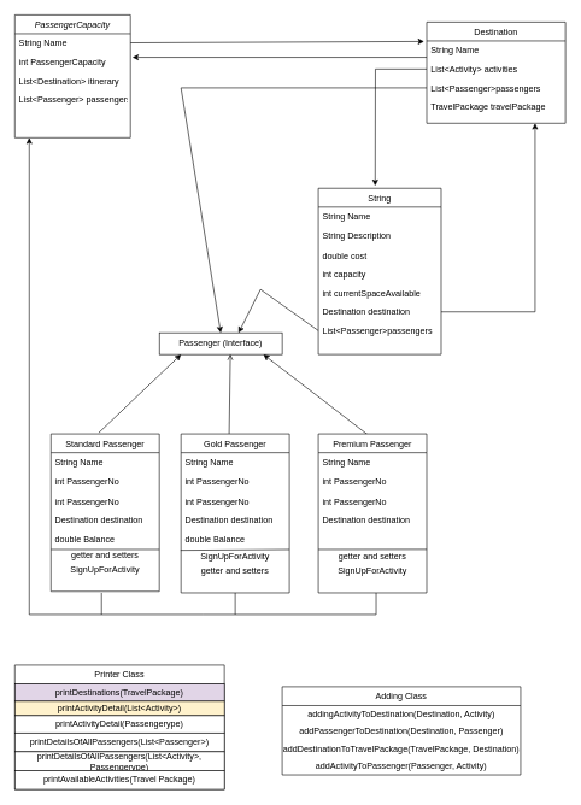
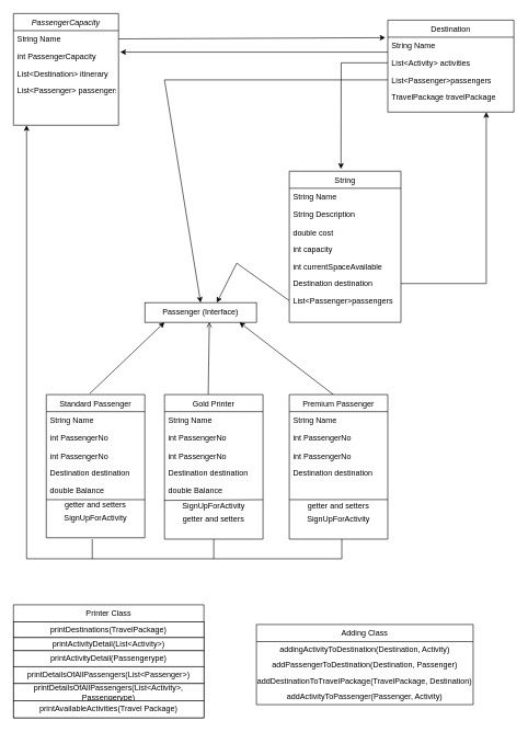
  <mxCell id="0" />
  <mxCell id="1" parent="0" />
  <mxCell id="2" value="PassengerCapacity" style="swimlane;fontStyle=2;align=center;verticalAlign=top;childLayout=stackLayout;horizontal=1;startSize=26;horizontalStack=0;resizeParent=1;resizeLast=0;collapsible=1;marginBottom=0;rounded=0;shadow=0;strokeWidth=1;" parent="1" vertex="1"><mxGeometry x="20" y="20" width="160" height="170" as="geometry"><mxRectangle x="230" y="140" width="160" height="26" as="alternateBounds" /></mxGeometry></mxCell>
  <mxCell id="3" value="String Name" style="text;align=left;verticalAlign=top;spacingLeft=4;spacingRight=4;overflow=hidden;rotatable=0;points=[[0,0.5],[1,0.5]];portConstraint=eastwest;" parent="2" vertex="1"><mxGeometry y="26" width="160" height="26" as="geometry" /></mxCell>
  <mxCell id="4" value="int PassengerCapacity" style="text;align=left;verticalAlign=top;spacingLeft=4;spacingRight=4;overflow=hidden;rotatable=0;points=[[0,0.5],[1,0.5]];portConstraint=eastwest;rounded=0;shadow=0;html=0;" parent="2" vertex="1"><mxGeometry y="52" width="160" height="26" as="geometry" /></mxCell>
  <mxCell id="5" value="List&lt;Destination&gt; itinerary" style="text;align=left;verticalAlign=top;spacingLeft=4;spacingRight=4;overflow=hidden;rotatable=0;points=[[0,0.5],[1,0.5]];portConstraint=eastwest;rounded=0;shadow=0;html=0;" parent="2" vertex="1"><mxGeometry y="78" width="160" height="26" as="geometry" /></mxCell>
  <mxCell id="6" value="List&lt;Passenger&gt; passengers" style="text;align=left;verticalAlign=top;spacingLeft=4;spacingRight=4;overflow=hidden;rotatable=0;points=[[0,0.5],[1,0.5]];portConstraint=eastwest;" parent="2" vertex="1"><mxGeometry y="104" width="160" height="30" as="geometry" /></mxCell>
  <mxCell id="7" value="Printer Class" style="swimlane;fontStyle=0;align=center;verticalAlign=top;childLayout=stackLayout;horizontal=1;startSize=26;horizontalStack=0;resizeParent=1;resizeLast=0;collapsible=1;marginBottom=0;rounded=0;shadow=0;strokeWidth=1;" parent="1" vertex="1"><mxGeometry x="20" y="920" width="290" height="172" as="geometry"><mxRectangle x="130" y="380" width="160" height="26" as="alternateBounds" /></mxGeometry></mxCell>
- <mxCell id="8" value="printDestinations(TravelPackage)" style="rounded=0;whiteSpace=wrap;html=1;fillColor=#e1d5e7;" vertex="1" parent="7"><mxGeometry y="26" width="290" height="24" as="geometry" /></mxCell>
- <mxCell id="9" value="printActivityDetail(List&amp;lt;Activity&amp;gt;)" style="rounded=0;whiteSpace=wrap;html=1;fillColor=#fff2cc;" vertex="1" parent="7"><mxGeometry y="50" width="290" height="20" as="geometry" /></mxCell>
+ <mxCell id="8" value="printDestinations(TravelPackage)" style="rounded=0;whiteSpace=wrap;html=1;" vertex="1" parent="7"><mxGeometry y="26" width="290" height="24" as="geometry" /></mxCell>
+ <mxCell id="9" value="printActivityDetail(List&amp;lt;Activity&amp;gt;)" style="rounded=0;whiteSpace=wrap;html=1;" vertex="1" parent="7"><mxGeometry y="50" width="290" height="20" as="geometry" /></mxCell>
  <mxCell id="10" value="printActivityDetail(Passengerype)" style="rounded=0;whiteSpace=wrap;html=1;" vertex="1" parent="7"><mxGeometry y="70" width="290" height="24" as="geometry" /></mxCell>
  <mxCell id="11" value="printDetailsOfAllPassengers(List&amp;lt;Passenger&amp;gt;)" style="rounded=0;whiteSpace=wrap;html=1;" vertex="1" parent="7"><mxGeometry y="94" width="290" height="26" as="geometry" /></mxCell>
  <mxCell id="12" value="printDetailsOfAllPassengers(List&amp;lt;Activity&amp;gt;, Passengerype)" style="rounded=0;whiteSpace=wrap;html=1;" vertex="1" parent="7"><mxGeometry y="120" width="290" height="26" as="geometry" /></mxCell>
  <mxCell id="13" value="printAvailableActivities(Travel Package)" style="rounded=0;whiteSpace=wrap;html=1;" vertex="1" parent="7"><mxGeometry y="146" width="290" height="26" as="geometry" /></mxCell>
  <mxCell id="14" value="Destination" style="swimlane;fontStyle=0;align=center;verticalAlign=top;childLayout=stackLayout;horizontal=1;startSize=26;horizontalStack=0;resizeParent=1;resizeLast=0;collapsible=1;marginBottom=0;rounded=0;shadow=0;strokeWidth=1;" parent="1" vertex="1"><mxGeometry x="590" y="30" width="192" height="140" as="geometry"><mxRectangle x="550" y="140" width="160" height="26" as="alternateBounds" /></mxGeometry></mxCell>
  <mxCell id="15" value="String Name" style="text;align=left;verticalAlign=top;spacingLeft=4;spacingRight=4;overflow=hidden;rotatable=0;points=[[0,0.5],[1,0.5]];portConstraint=eastwest;rounded=0;shadow=0;html=0;" parent="14" vertex="1"><mxGeometry y="26" width="192" height="26" as="geometry" /></mxCell>
  <mxCell id="16" value="List&lt;Activity&gt; activities" style="text;align=left;verticalAlign=top;spacingLeft=4;spacingRight=4;overflow=hidden;rotatable=0;points=[[0,0.5],[1,0.5]];portConstraint=eastwest;" parent="14" vertex="1"><mxGeometry y="52" width="192" height="26" as="geometry" /></mxCell>
  <mxCell id="17" value="List&lt;Passenger&gt;passengers" style="text;align=left;verticalAlign=top;spacingLeft=4;spacingRight=4;overflow=hidden;rotatable=0;points=[[0,0.5],[1,0.5]];portConstraint=eastwest;rounded=0;shadow=0;html=0;" parent="14" vertex="1"><mxGeometry y="78" width="192" height="26" as="geometry" /></mxCell>
  <mxCell id="18" value="TravelPackage travelPackage" style="text;align=left;verticalAlign=top;spacingLeft=4;spacingRight=4;overflow=hidden;rotatable=0;points=[[0,0.5],[1,0.5]];portConstraint=eastwest;rounded=0;shadow=0;html=0;" parent="14" vertex="1"><mxGeometry y="104" width="192" height="26" as="geometry" /></mxCell>
  <mxCell id="19" value="Passenger (Interface)" style="rounded=0;whiteSpace=wrap;html=1;" vertex="1" parent="1"><mxGeometry x="220" y="460" width="170" height="30" as="geometry" /></mxCell>
  <mxCell id="20" style="edgeStyle=orthogonalEdgeStyle;rounded=0;orthogonalLoop=1;jettySize=auto;html=1;exitX=0.5;exitY=1;exitDx=0;exitDy=0;" edge="1" parent="1"><mxGeometry relative="1" as="geometry"><mxPoint x="450" y="390" as="sourcePoint" /><mxPoint x="450" y="390" as="targetPoint" /></mxGeometry></mxCell>
- <mxCell id="21" value="Gold Passenger" style="swimlane;fontStyle=0;align=center;verticalAlign=top;childLayout=stackLayout;horizontal=1;startSize=26;horizontalStack=0;resizeParent=1;resizeLast=0;collapsible=1;marginBottom=0;rounded=0;shadow=0;strokeWidth=1;" vertex="1" parent="1"><mxGeometry x="250" y="600" width="150" height="220" as="geometry"><mxRectangle x="130" y="380" width="160" height="26" as="alternateBounds" /></mxGeometry></mxCell>
+ <mxCell id="21" value="Gold Printer" style="swimlane;fontStyle=0;align=center;verticalAlign=top;childLayout=stackLayout;horizontal=1;startSize=26;horizontalStack=0;resizeParent=1;resizeLast=0;collapsible=1;marginBottom=0;rounded=0;shadow=0;strokeWidth=1;" vertex="1" parent="1"><mxGeometry x="250" y="600" width="150" height="220" as="geometry"><mxRectangle x="130" y="380" width="160" height="26" as="alternateBounds" /></mxGeometry></mxCell>
  <mxCell id="22" value="String Name" style="text;align=left;verticalAlign=top;spacingLeft=4;spacingRight=4;overflow=hidden;rotatable=0;points=[[0,0.5],[1,0.5]];portConstraint=eastwest;" vertex="1" parent="21"><mxGeometry y="26" width="150" height="26" as="geometry" /></mxCell>
  <mxCell id="23" value="int PassengerNo" style="text;align=left;verticalAlign=top;spacingLeft=4;spacingRight=4;overflow=hidden;rotatable=0;points=[[0,0.5],[1,0.5]];portConstraint=eastwest;rounded=0;shadow=0;html=0;" vertex="1" parent="21"><mxGeometry y="52" width="150" height="28" as="geometry" /></mxCell>
  <mxCell id="24" value="int PassengerNo" style="text;align=left;verticalAlign=top;spacingLeft=4;spacingRight=4;overflow=hidden;rotatable=0;points=[[0,0.5],[1,0.5]];portConstraint=eastwest;rounded=0;shadow=0;html=0;" vertex="1" parent="21"><mxGeometry y="80" width="150" height="26" as="geometry" /></mxCell>
  <mxCell id="25" value="Destination destination" style="text;align=left;verticalAlign=top;spacingLeft=4;spacingRight=4;overflow=hidden;rotatable=0;points=[[0,0.5],[1,0.5]];portConstraint=eastwest;" vertex="1" parent="21"><mxGeometry y="106" width="150" height="26" as="geometry" /></mxCell>
  <mxCell id="26" value="double Balance" style="text;align=left;verticalAlign=top;spacingLeft=4;spacingRight=4;overflow=hidden;rotatable=0;points=[[0,0.5],[1,0.5]];portConstraint=eastwest;" vertex="1" parent="21"><mxGeometry y="132" width="150" height="28" as="geometry" /></mxCell>
  <mxCell id="27" value="" style="endArrow=none;html=1;rounded=0;" edge="1" parent="21" target="26"><mxGeometry width="50" height="50" relative="1" as="geometry"><mxPoint y="134" as="sourcePoint" /><mxPoint x="160.15" y="110.832" as="targetPoint" /></mxGeometry></mxCell>
  <mxCell id="28" value="" style="endArrow=none;html=1;rounded=0;entryX=0.989;entryY=0.057;entryDx=0;entryDy=0;entryPerimeter=0;exitX=-0.015;exitY=0.111;exitDx=0;exitDy=0;exitPerimeter=0;" edge="1" parent="21"><mxGeometry width="50" height="50" relative="1" as="geometry"><mxPoint x="-0.6" y="161.08" as="sourcePoint" /><mxPoint x="150.0" y="160.0" as="targetPoint" /></mxGeometry></mxCell>
  <mxCell id="29" value="SignUpForActivity" style="text;strokeColor=none;align=center;fillColor=none;html=1;verticalAlign=middle;whiteSpace=wrap;rounded=0;" vertex="1" parent="21"><mxGeometry y="160" width="150" height="20" as="geometry" /></mxCell>
  <mxCell id="30" value="getter and setters" style="text;strokeColor=none;align=center;fillColor=none;html=1;verticalAlign=middle;whiteSpace=wrap;rounded=0;" vertex="1" parent="21"><mxGeometry y="180" width="150" height="20" as="geometry" /></mxCell>
  <mxCell id="31" value="Standard Passenger" style="swimlane;fontStyle=0;align=center;verticalAlign=top;childLayout=stackLayout;horizontal=1;startSize=26;horizontalStack=0;resizeParent=1;resizeLast=0;collapsible=1;marginBottom=0;rounded=0;shadow=0;strokeWidth=1;" vertex="1" parent="1"><mxGeometry x="70" y="600" width="150" height="218" as="geometry"><mxRectangle x="130" y="380" width="160" height="26" as="alternateBounds" /></mxGeometry></mxCell>
  <mxCell id="32" value="String Name" style="text;align=left;verticalAlign=top;spacingLeft=4;spacingRight=4;overflow=hidden;rotatable=0;points=[[0,0.5],[1,0.5]];portConstraint=eastwest;" vertex="1" parent="31"><mxGeometry y="26" width="150" height="26" as="geometry" /></mxCell>
  <mxCell id="33" value="int PassengerNo" style="text;align=left;verticalAlign=top;spacingLeft=4;spacingRight=4;overflow=hidden;rotatable=0;points=[[0,0.5],[1,0.5]];portConstraint=eastwest;rounded=0;shadow=0;html=0;" vertex="1" parent="31"><mxGeometry y="52" width="150" height="28" as="geometry" /></mxCell>
  <mxCell id="34" value="int PassengerNo" style="text;align=left;verticalAlign=top;spacingLeft=4;spacingRight=4;overflow=hidden;rotatable=0;points=[[0,0.5],[1,0.5]];portConstraint=eastwest;rounded=0;shadow=0;html=0;" vertex="1" parent="31"><mxGeometry y="80" width="150" height="26" as="geometry" /></mxCell>
  <mxCell id="35" value="Destination destination" style="text;align=left;verticalAlign=top;spacingLeft=4;spacingRight=4;overflow=hidden;rotatable=0;points=[[0,0.5],[1,0.5]];portConstraint=eastwest;" vertex="1" parent="31"><mxGeometry y="106" width="150" height="26" as="geometry" /></mxCell>
  <mxCell id="36" value="double Balance" style="text;align=left;verticalAlign=top;spacingLeft=4;spacingRight=4;overflow=hidden;rotatable=0;points=[[0,0.5],[1,0.5]];portConstraint=eastwest;" vertex="1" parent="31"><mxGeometry y="132" width="150" height="26" as="geometry" /></mxCell>
  <mxCell id="37" value="" style="endArrow=none;html=1;rounded=0;" edge="1" parent="31"><mxGeometry width="50" height="50" relative="1" as="geometry"><mxPoint y="160" as="sourcePoint" /><mxPoint x="150" y="160" as="targetPoint" /></mxGeometry></mxCell>
  <mxCell id="38" value="getter and setters" style="text;strokeColor=none;align=center;fillColor=none;html=1;verticalAlign=middle;whiteSpace=wrap;rounded=0;" vertex="1" parent="31"><mxGeometry y="158" width="150" height="20" as="geometry" /></mxCell>
  <mxCell id="39" value="SignUpForActivity" style="text;strokeColor=none;align=center;fillColor=none;html=1;verticalAlign=middle;whiteSpace=wrap;rounded=0;" vertex="1" parent="31"><mxGeometry y="178" width="150" height="20" as="geometry" /></mxCell>
  <mxCell id="40" value="" style="endArrow=classic;html=1;rounded=0;exitX=0.441;exitY=-0.007;exitDx=0;exitDy=0;exitPerimeter=0;" edge="1" parent="1" source="31"><mxGeometry width="50" height="50" relative="1" as="geometry"><mxPoint x="200" y="540" as="sourcePoint" /><mxPoint x="250" y="490" as="targetPoint" /></mxGeometry></mxCell>
  <mxCell id="41" value="" style="endArrow=open;html=1;rounded=0;exitX=0.444;exitY=-0.001;exitDx=0;exitDy=0;exitPerimeter=0;entryX=0.578;entryY=0.987;entryDx=0;entryDy=0;entryPerimeter=0;" edge="1" parent="1" source="21" target="19"><mxGeometry width="50" height="50" relative="1" as="geometry"><mxPoint x="280" y="540" as="sourcePoint" /><mxPoint x="330" y="490" as="targetPoint" /><Array as="points" /></mxGeometry></mxCell>
  <mxCell id="42" value="" style="endArrow=classic;html=1;rounded=0;exitX=0.5;exitY=0;exitDx=0;exitDy=0;" edge="1" parent="1"><mxGeometry width="50" height="50" relative="1" as="geometry"><mxPoint x="520" y="610" as="sourcePoint" /><mxPoint x="364" y="490" as="targetPoint" /></mxGeometry></mxCell>
  <mxCell id="43" value="String" style="swimlane;fontStyle=0;align=center;verticalAlign=top;childLayout=stackLayout;horizontal=1;startSize=26;horizontalStack=0;resizeParent=1;resizeLast=0;collapsible=1;marginBottom=0;rounded=0;shadow=0;strokeWidth=1;" vertex="1" parent="1"><mxGeometry x="440" y="260" width="170" height="230" as="geometry"><mxRectangle x="130" y="380" width="160" height="26" as="alternateBounds" /></mxGeometry></mxCell>
  <mxCell id="44" value="String Name" style="text;align=left;verticalAlign=top;spacingLeft=4;spacingRight=4;overflow=hidden;rotatable=0;points=[[0,0.5],[1,0.5]];portConstraint=eastwest;" vertex="1" parent="43"><mxGeometry y="26" width="170" height="26" as="geometry" /></mxCell>
  <mxCell id="45" value="String Description" style="text;align=left;verticalAlign=top;spacingLeft=4;spacingRight=4;overflow=hidden;rotatable=0;points=[[0,0.5],[1,0.5]];portConstraint=eastwest;rounded=0;shadow=0;html=0;" vertex="1" parent="43"><mxGeometry y="52" width="170" height="28" as="geometry" /></mxCell>
  <mxCell id="46" value="double cost" style="text;align=left;verticalAlign=top;spacingLeft=4;spacingRight=4;overflow=hidden;rotatable=0;points=[[0,0.5],[1,0.5]];portConstraint=eastwest;" vertex="1" parent="43"><mxGeometry y="80" width="170" height="26" as="geometry" /></mxCell>
  <mxCell id="47" value="int capacity" style="text;align=left;verticalAlign=top;spacingLeft=4;spacingRight=4;overflow=hidden;rotatable=0;points=[[0,0.5],[1,0.5]];portConstraint=eastwest;rounded=0;shadow=0;html=0;" vertex="1" parent="43"><mxGeometry y="106" width="170" height="26" as="geometry" /></mxCell>
  <mxCell id="48" value="int currentSpaceAvailable" style="text;align=left;verticalAlign=top;spacingLeft=4;spacingRight=4;overflow=hidden;rotatable=0;points=[[0,0.5],[1,0.5]];portConstraint=eastwest;" vertex="1" parent="43"><mxGeometry y="132" width="170" height="26" as="geometry" /></mxCell>
  <mxCell id="49" value="Destination destination" style="text;align=left;verticalAlign=top;spacingLeft=4;spacingRight=4;overflow=hidden;rotatable=0;points=[[0,0.5],[1,0.5]];portConstraint=eastwest;" vertex="1" parent="43"><mxGeometry y="158" width="170" height="26" as="geometry" /></mxCell>
  <mxCell id="50" value="List&lt;Passenger&gt;passengers" style="text;align=left;verticalAlign=top;spacingLeft=4;spacingRight=4;overflow=hidden;rotatable=0;points=[[0,0.5],[1,0.5]];portConstraint=eastwest;" vertex="1" parent="43"><mxGeometry y="184" width="170" height="26" as="geometry" /></mxCell>
  <mxCell id="51" style="edgeStyle=orthogonalEdgeStyle;rounded=0;orthogonalLoop=1;jettySize=auto;html=1;exitX=0.5;exitY=1;exitDx=0;exitDy=0;" edge="1" parent="1"><mxGeometry relative="1" as="geometry"><mxPoint x="600" y="550" as="sourcePoint" /><mxPoint x="600" y="550" as="targetPoint" /></mxGeometry></mxCell>
  <mxCell id="52" value="" style="endArrow=classic;html=1;rounded=0;entryX=-0.019;entryY=0.029;entryDx=0;entryDy=0;entryPerimeter=0;" edge="1" parent="1" source="3" target="15"><mxGeometry width="50" height="50" relative="1" as="geometry"><mxPoint x="322" y="150" as="sourcePoint" /><mxPoint x="372" y="100" as="targetPoint" /></mxGeometry></mxCell>
  <mxCell id="53" value="Premium Passenger" style="swimlane;fontStyle=0;align=center;verticalAlign=top;childLayout=stackLayout;horizontal=1;startSize=26;horizontalStack=0;resizeParent=1;resizeLast=0;collapsible=1;marginBottom=0;rounded=0;shadow=0;strokeWidth=1;" vertex="1" parent="1"><mxGeometry x="440" y="600" width="150" height="220" as="geometry"><mxRectangle x="130" y="380" width="160" height="26" as="alternateBounds" /></mxGeometry></mxCell>
  <mxCell id="54" value="String Name" style="text;align=left;verticalAlign=top;spacingLeft=4;spacingRight=4;overflow=hidden;rotatable=0;points=[[0,0.5],[1,0.5]];portConstraint=eastwest;" vertex="1" parent="53"><mxGeometry y="26" width="150" height="26" as="geometry" /></mxCell>
  <mxCell id="55" value="int PassengerNo" style="text;align=left;verticalAlign=top;spacingLeft=4;spacingRight=4;overflow=hidden;rotatable=0;points=[[0,0.5],[1,0.5]];portConstraint=eastwest;rounded=0;shadow=0;html=0;" vertex="1" parent="53"><mxGeometry y="52" width="150" height="28" as="geometry" /></mxCell>
  <mxCell id="56" value="int PassengerNo" style="text;align=left;verticalAlign=top;spacingLeft=4;spacingRight=4;overflow=hidden;rotatable=0;points=[[0,0.5],[1,0.5]];portConstraint=eastwest;rounded=0;shadow=0;html=0;" vertex="1" parent="53"><mxGeometry y="80" width="150" height="26" as="geometry" /></mxCell>
  <mxCell id="57" value="Destination destination" style="text;align=left;verticalAlign=top;spacingLeft=4;spacingRight=4;overflow=hidden;rotatable=0;points=[[0,0.5],[1,0.5]];portConstraint=eastwest;" vertex="1" parent="53"><mxGeometry y="106" width="150" height="54" as="geometry" /></mxCell>
  <mxCell id="58" value="" style="endArrow=none;html=1;rounded=0;entryX=1.001;entryY=0.994;entryDx=0;entryDy=0;entryPerimeter=0;" edge="1" parent="53"><mxGeometry width="50" height="50" relative="1" as="geometry"><mxPoint y="160" as="sourcePoint" /><mxPoint x="150.15" y="159.832" as="targetPoint" /></mxGeometry></mxCell>
  <mxCell id="59" value="getter and setters" style="text;strokeColor=none;align=center;fillColor=none;html=1;verticalAlign=middle;whiteSpace=wrap;rounded=0;" vertex="1" parent="53"><mxGeometry y="160" width="150" height="20" as="geometry" /></mxCell>
  <mxCell id="60" value="SignUpForActivity" style="text;strokeColor=none;align=center;fillColor=none;html=1;verticalAlign=middle;whiteSpace=wrap;rounded=0;" vertex="1" parent="53"><mxGeometry y="180" width="150" height="20" as="geometry" /></mxCell>
  <mxCell id="61" value="Adding Class" style="swimlane;fontStyle=0;align=center;verticalAlign=top;childLayout=stackLayout;horizontal=1;startSize=26;horizontalStack=0;resizeParent=1;resizeLast=0;collapsible=1;marginBottom=0;rounded=0;shadow=0;strokeWidth=1;" vertex="1" parent="1"><mxGeometry x="390" y="950" width="330" height="122" as="geometry"><mxRectangle x="130" y="380" width="160" height="26" as="alternateBounds" /></mxGeometry></mxCell>
  <mxCell id="62" value="addingActivityToDestination(Destination, Activity)" style="text;html=1;strokeColor=none;fillColor=none;align=center;verticalAlign=middle;whiteSpace=wrap;rounded=0;" vertex="1" parent="61"><mxGeometry y="26" width="330" height="24" as="geometry" /></mxCell>
  <mxCell id="63" value="addPassengerToDestination(Destination, Passenger)" style="text;html=1;strokeColor=none;fillColor=none;align=center;verticalAlign=middle;whiteSpace=wrap;rounded=0;" vertex="1" parent="61"><mxGeometry y="50" width="330" height="24" as="geometry" /></mxCell>
  <mxCell id="64" value="addDestinationToTravelPackage(TravelPackage, Destination)" style="text;html=1;strokeColor=none;fillColor=none;align=center;verticalAlign=middle;whiteSpace=wrap;rounded=0;" vertex="1" parent="61"><mxGeometry y="74" width="330" height="24" as="geometry" /></mxCell>
  <mxCell id="65" value="addActivityToPassenger(Passenger, Activity)" style="text;html=1;strokeColor=none;fillColor=none;align=center;verticalAlign=middle;whiteSpace=wrap;rounded=0;" vertex="1" parent="61"><mxGeometry y="98" width="330" height="24" as="geometry" /></mxCell>
  <mxCell id="66" value="" style="endArrow=classic;html=1;rounded=0;exitX=0;exitY=0.5;exitDx=0;exitDy=0;entryX=0.5;entryY=0;entryDx=0;entryDy=0;" edge="1" parent="1" source="17" target="19"><mxGeometry width="50" height="50" relative="1" as="geometry"><mxPoint x="310" y="300" as="sourcePoint" /><mxPoint x="280" y="220" as="targetPoint" /><Array as="points"><mxPoint x="250" y="121" /></Array></mxGeometry></mxCell>
  <mxCell id="67" value="" style="endArrow=classic;html=1;rounded=0;entryX=0.645;entryY=0.002;entryDx=0;entryDy=0;entryPerimeter=0;exitX=0;exitY=0.5;exitDx=0;exitDy=0;" edge="1" parent="1" source="50" target="19"><mxGeometry width="50" height="50" relative="1" as="geometry"><mxPoint x="430" y="460" as="sourcePoint" /><mxPoint x="380" y="300" as="targetPoint" /><Array as="points"><mxPoint x="360" y="400" /></Array></mxGeometry></mxCell>
  <mxCell id="68" value="" style="endArrow=classic;html=1;rounded=0;exitX=1;exitY=0.5;exitDx=0;exitDy=0;" edge="1" parent="1" source="49"><mxGeometry width="50" height="50" relative="1" as="geometry"><mxPoint x="690" y="220" as="sourcePoint" /><mxPoint x="740" y="170" as="targetPoint" /><Array as="points"><mxPoint x="740" y="431" /></Array></mxGeometry></mxCell>
  <mxCell id="69" value="" style="endArrow=classic;html=1;rounded=0;entryX=0.463;entryY=-0.015;entryDx=0;entryDy=0;entryPerimeter=0;exitX=0;exitY=0.5;exitDx=0;exitDy=0;" edge="1" parent="1" source="16" target="43"><mxGeometry width="50" height="50" relative="1" as="geometry"><mxPoint x="310" y="380" as="sourcePoint" /><mxPoint x="360" y="330" as="targetPoint" /><Array as="points"><mxPoint x="519" y="95" /></Array></mxGeometry></mxCell>
  <mxCell id="70" value="" style="endArrow=classic;html=1;rounded=0;entryX=1.017;entryY=0.259;entryDx=0;entryDy=0;entryPerimeter=0;exitX=0;exitY=0.874;exitDx=0;exitDy=0;exitPerimeter=0;" edge="1" parent="1" source="15" target="4"><mxGeometry width="50" height="50" relative="1" as="geometry"><mxPoint x="580" y="80" as="sourcePoint" /><mxPoint x="190" y="80" as="targetPoint" /></mxGeometry></mxCell>
  <mxCell id="71" value="" style="endArrow=classic;html=1;rounded=0;" edge="1" parent="1"><mxGeometry width="50" height="50" relative="1" as="geometry"><mxPoint x="40" y="850" as="sourcePoint" /><mxPoint x="40" y="190" as="targetPoint" /></mxGeometry></mxCell>
  <mxCell id="72" value="" style="endArrow=none;html=1;rounded=0;" edge="1" parent="1"><mxGeometry width="50" height="50" relative="1" as="geometry"><mxPoint x="40" y="850" as="sourcePoint" /><mxPoint x="520" y="850" as="targetPoint" /><Array as="points"><mxPoint x="280" y="850" /></Array></mxGeometry></mxCell>
  <mxCell id="73" value="" style="endArrow=none;html=1;rounded=0;" edge="1" parent="1"><mxGeometry width="50" height="50" relative="1" as="geometry"><mxPoint x="140" y="850" as="sourcePoint" /><mxPoint x="140" y="820" as="targetPoint" /></mxGeometry></mxCell>
  <mxCell id="74" value="" style="endArrow=none;html=1;rounded=0;entryX=0.5;entryY=1;entryDx=0;entryDy=0;" edge="1" parent="1" target="21"><mxGeometry width="50" height="50" relative="1" as="geometry"><mxPoint x="325" y="850" as="sourcePoint" /><mxPoint x="270" y="810" as="targetPoint" /><Array as="points" /></mxGeometry></mxCell>
  <mxCell id="75" value="" style="endArrow=none;html=1;rounded=0;" edge="1" parent="1"><mxGeometry width="50" height="50" relative="1" as="geometry"><mxPoint x="520" y="850" as="sourcePoint" /><mxPoint x="520" y="820" as="targetPoint" /></mxGeometry></mxCell>
